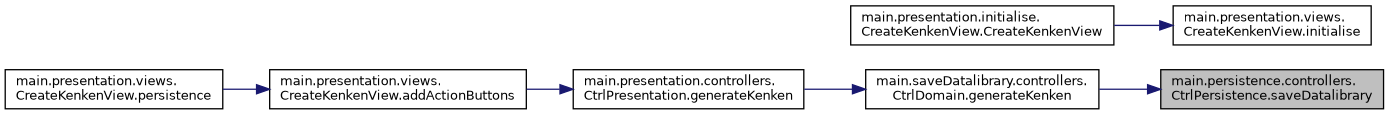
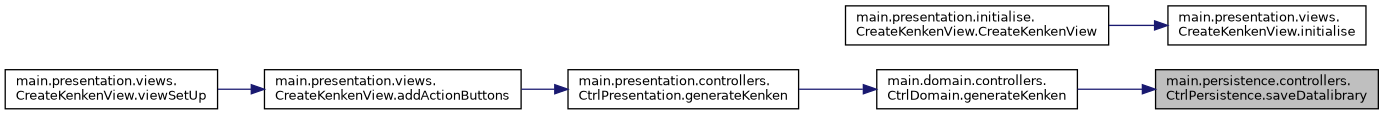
  digraph {
    rankdir=RL
    node [color=black fillcolor=white fontname=Helvetica fontsize=10 shape=record style=filled]
    edge [color=midnightblue dir=back fontname=Helvetica fontsize=10 labelfontname=Helvetica labelfontsize=10 style=solid]
    n1 [fillcolor=grey75 fontcolor=black height=0.2 label="main.persistence.controllers.\lCtrlPersistence.saveDatalibrary" width=0.4]
-   n2 [height=0.2 label="main.saveDatalibrary.controllers.\lCtrlDomain.generateKenken" width=0.4]
+   n2 [height=0.2 label="main.domain.controllers.\lCtrlDomain.generateKenken" width=0.4]
    n3 [height=0.2 label="main.presentation.controllers.\lCtrlPresentation.generateKenken" width=0.4]
    n4 [height=0.2 label="main.presentation.views.\lCreateKenkenView.addActionButtons" width=0.4]
-   n5 [height=0.2 label="main.presentation.views.\lCreateKenkenView.persistence" width=0.4]
+   n5 [height=0.2 label="main.presentation.views.\lCreateKenkenView.viewSetUp" width=0.4]
    n6 [height=0.2 label="main.presentation.views.\lCreateKenkenView.initialise" width=0.4]
    n7 [height=0.2 label="main.presentation.initialise.\lCreateKenkenView.CreateKenkenView" width=0.4]
    n1 -> n2
    n2 -> n3
    n3 -> n4
    n4 -> n5
    n6 -> n7
  }
